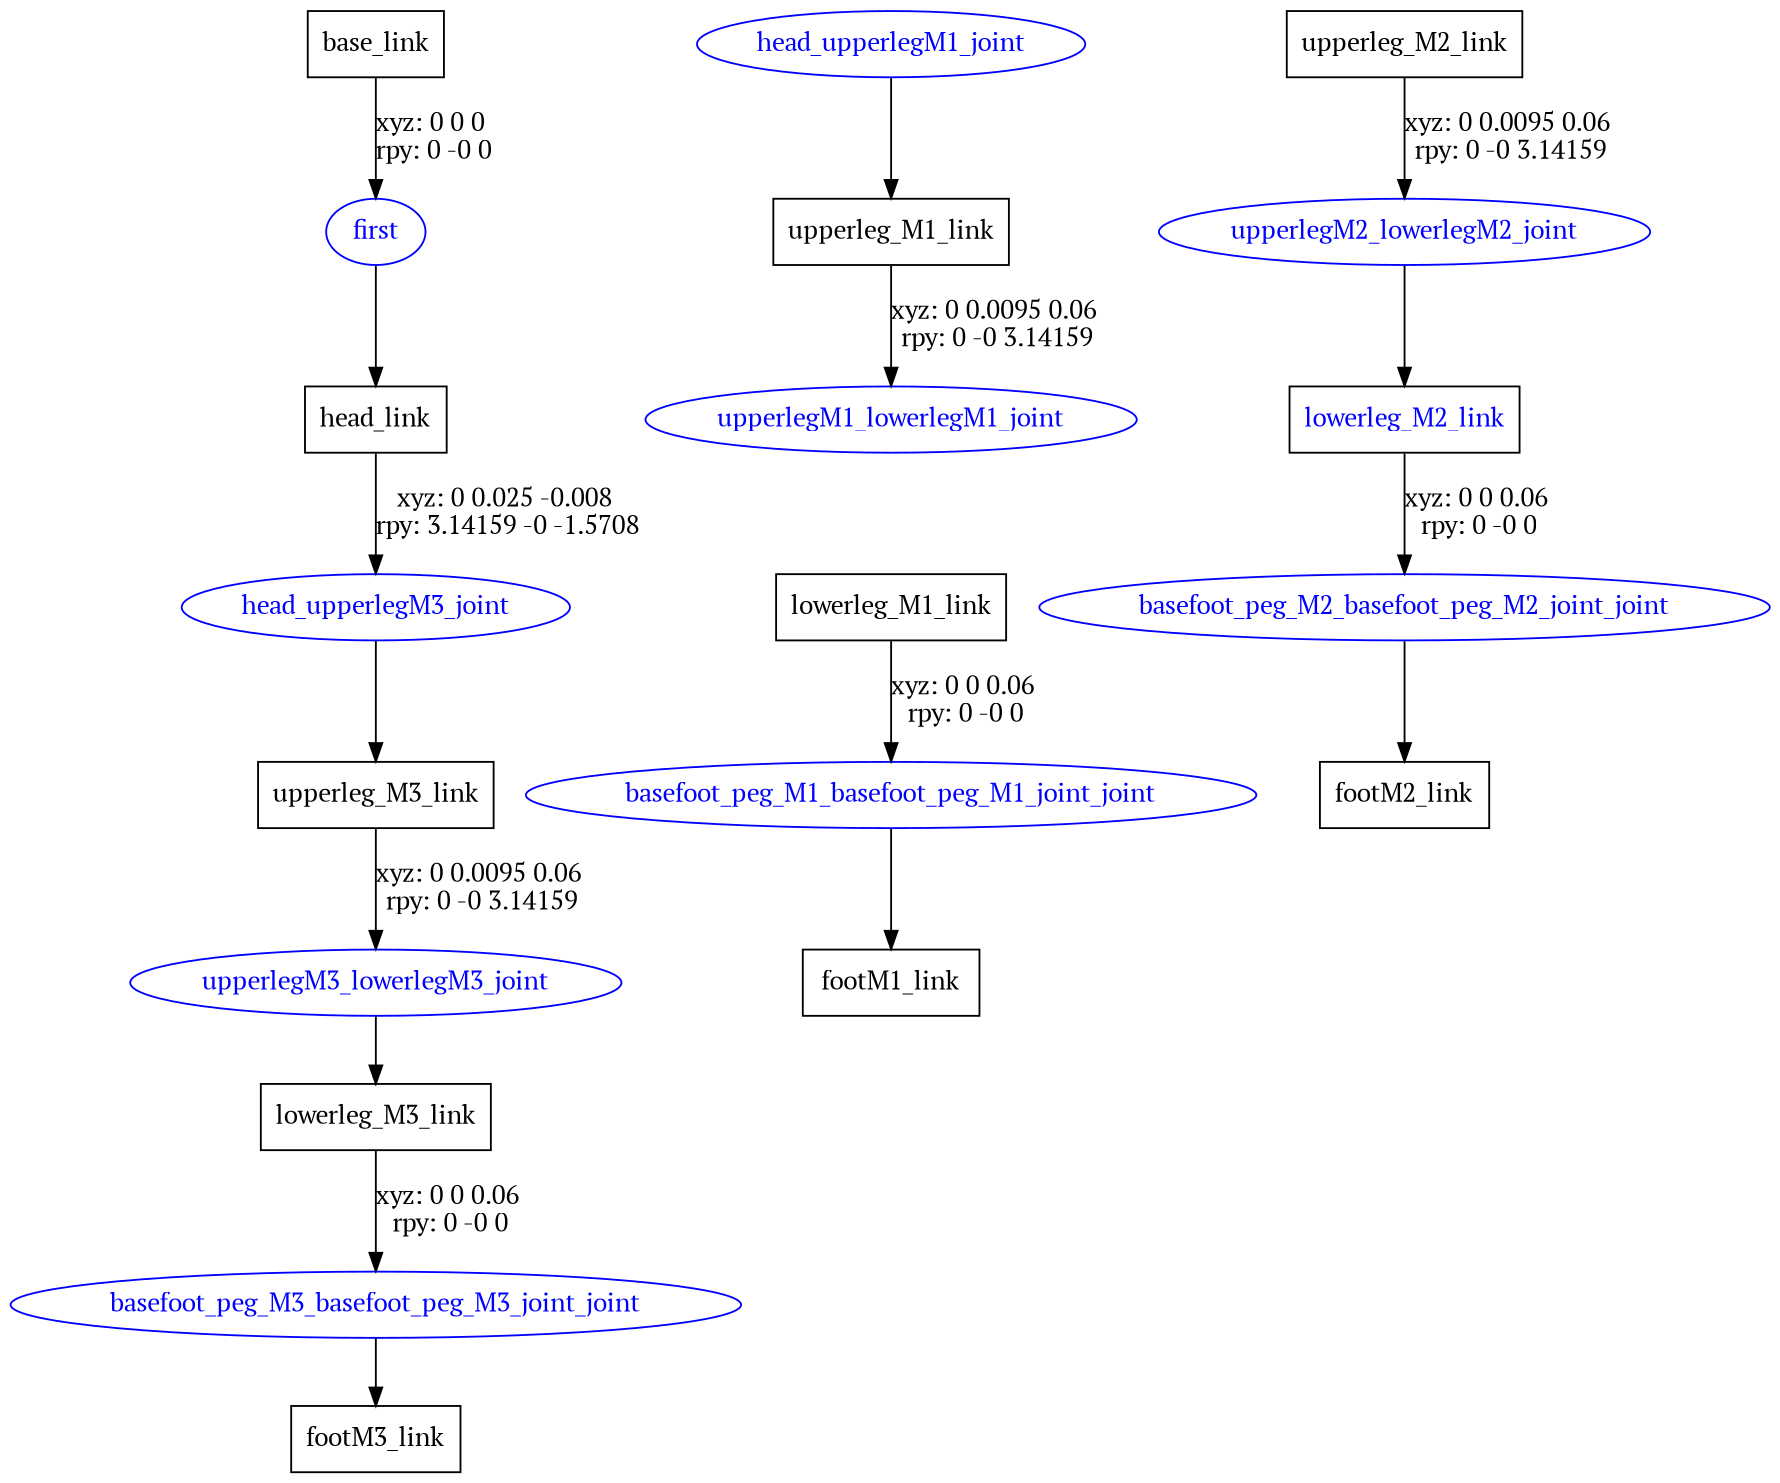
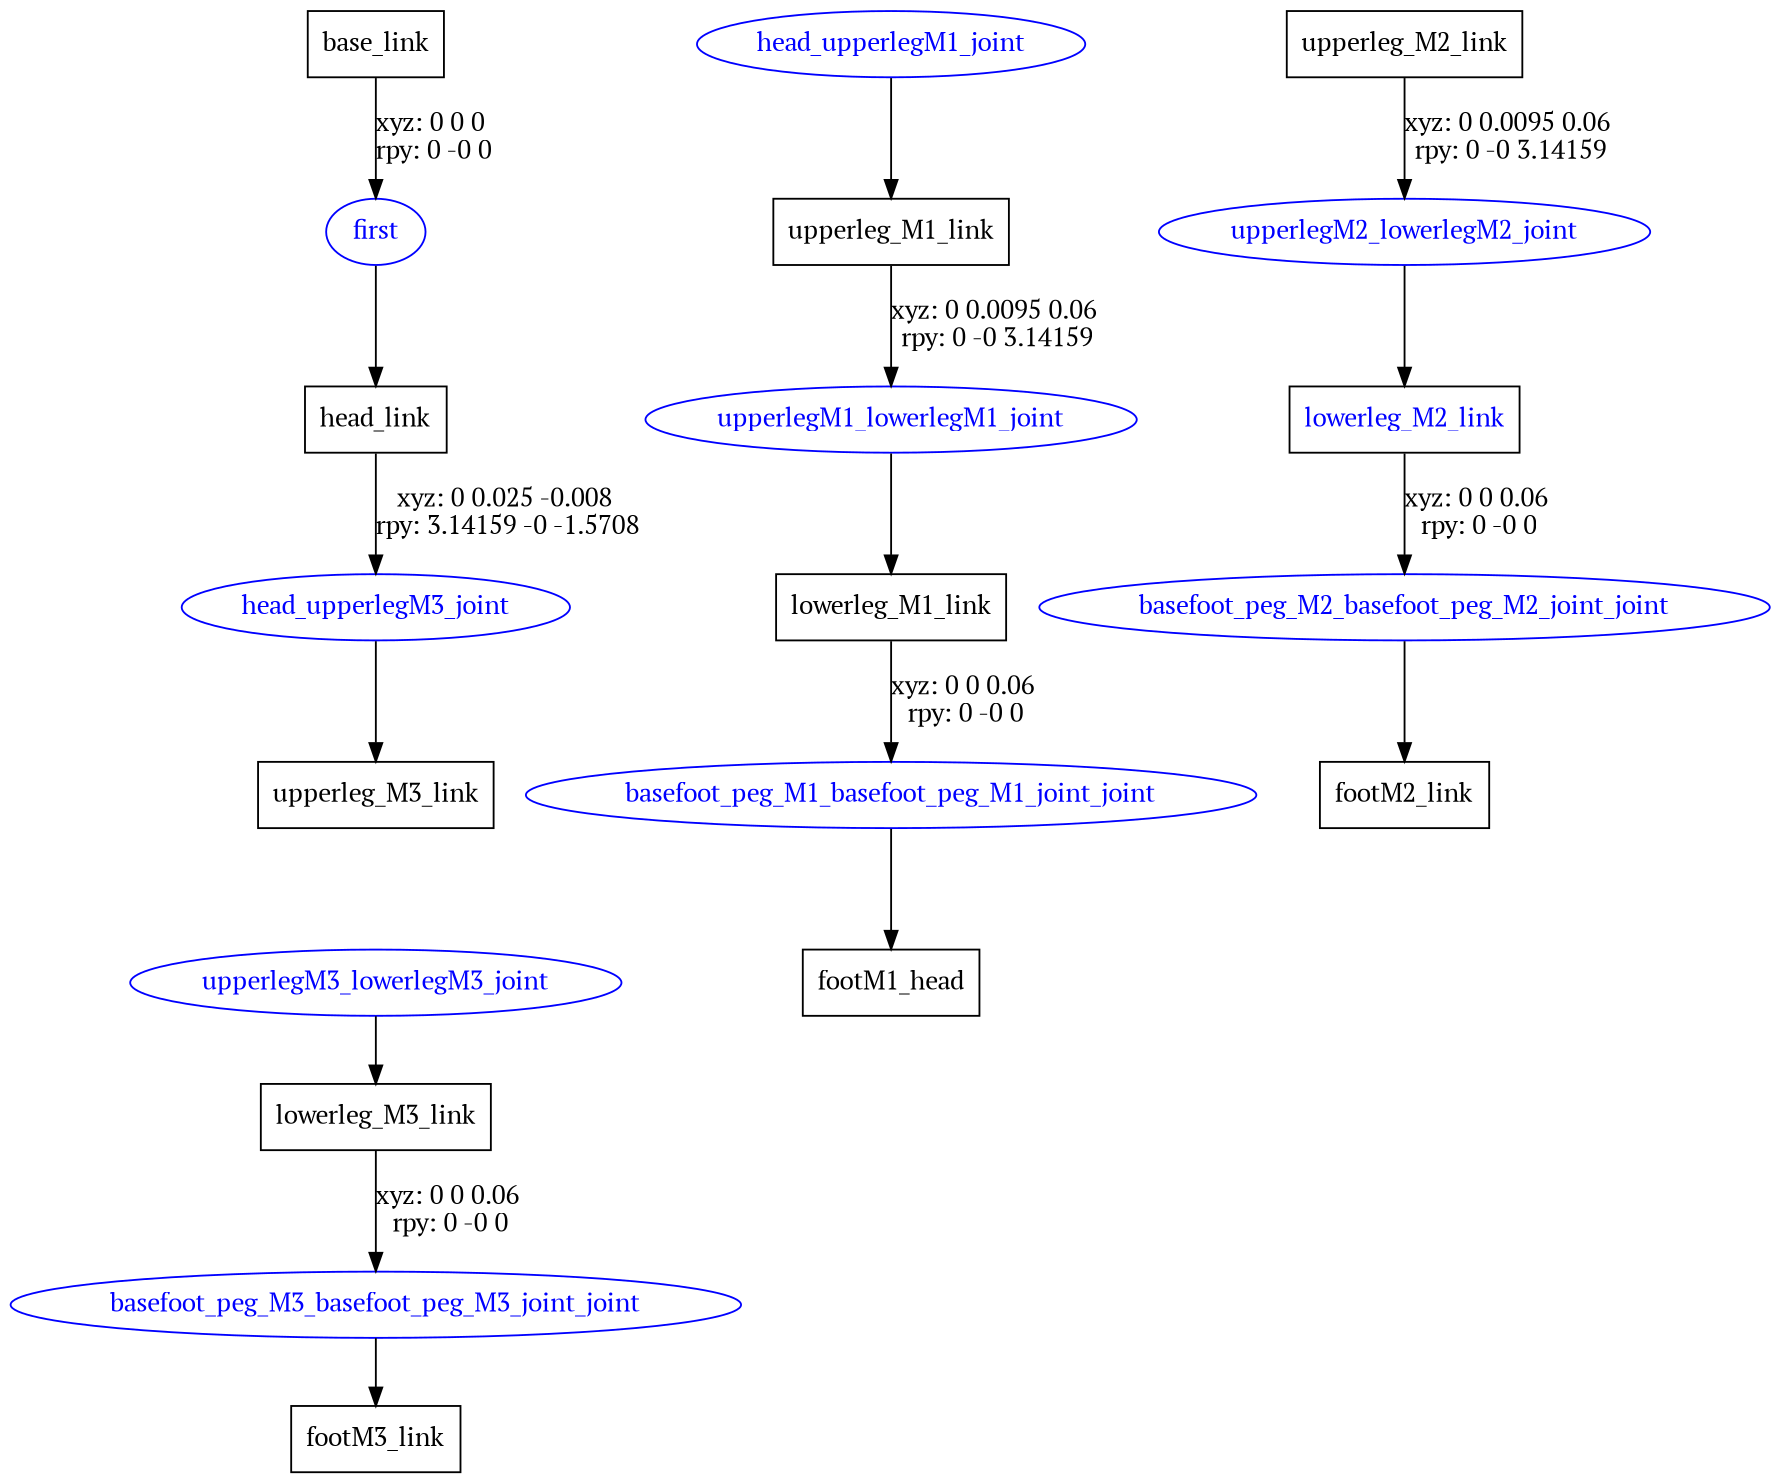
  digraph {
    fontname="PT Serif"
    node [fontname="PT Serif" shape=box]
    edge [fontname="PT Serif"]
    n1 [label=base_link]
    first [color=blue fontcolor=blue shape=ellipse]
    n3 [label=head_link]
    head_upperlegM3_joint [color=blue fontcolor=blue shape=ellipse]
    head_upperlegM1_joint [color=blue fontcolor=blue shape=ellipse]
    n6 [label=upperleg_M1_link]
    n7 [label=upperleg_M3_link]
    upperlegM1_lowerlegM1_joint [color=blue fontcolor=blue shape=ellipse]
    n9 [label=lowerleg_M1_link]
    basefoot_peg_M1_basefoot_peg_M1_joint_joint [color=blue fontcolor=blue shape=ellipse]
-   n11 [label=footM1_link]
+   n11 [label=footM1_head]
    n12 [label=upperleg_M2_link]
    upperlegM2_lowerlegM2_joint [color=blue fontcolor=blue shape=ellipse]
    n14 [fontcolor=blue label=lowerleg_M2_link]
    basefoot_peg_M2_basefoot_peg_M2_joint_joint [color=blue fontcolor=blue shape=ellipse]
    n16 [label=footM2_link]
    upperlegM3_lowerlegM3_joint [color=blue fontcolor=blue shape=ellipse]
    n18 [label=lowerleg_M3_link]
    basefoot_peg_M3_basefoot_peg_M3_joint_joint [color=blue fontcolor=blue shape=ellipse]
    n20 [label=footM3_link]
    n1 -> first [label="xyz: 0 0 0 \nrpy: 0 -0 0"]
    first -> n3
    n3 -> head_upperlegM3_joint [label="xyz: 0 0.025 -0.008 \nrpy: 3.14159 -0 -1.5708"]
    head_upperlegM3_joint -> n7
    head_upperlegM1_joint -> n6
    n6 -> upperlegM1_lowerlegM1_joint [label="xyz: 0 0.0095 0.06 \nrpy: 0 -0 3.14159"]
-   n7 -> upperlegM3_lowerlegM3_joint [label="xyz: 0 0.0095 0.06 \nrpy: 0 -0 3.14159"]
+   upperlegM1_lowerlegM1_joint -> n9
    n9 -> basefoot_peg_M1_basefoot_peg_M1_joint_joint [label="xyz: 0 0 0.06 \nrpy: 0 -0 0"]
    basefoot_peg_M1_basefoot_peg_M1_joint_joint -> n11
    n12 -> upperlegM2_lowerlegM2_joint [label="xyz: 0 0.0095 0.06 \nrpy: 0 -0 3.14159"]
    upperlegM2_lowerlegM2_joint -> n14
    n14 -> basefoot_peg_M2_basefoot_peg_M2_joint_joint [label="xyz: 0 0 0.06 \nrpy: 0 -0 0"]
    basefoot_peg_M2_basefoot_peg_M2_joint_joint -> n16
    upperlegM3_lowerlegM3_joint -> n18
    n18 -> basefoot_peg_M3_basefoot_peg_M3_joint_joint [label="xyz: 0 0 0.06 \nrpy: 0 -0 0"]
    basefoot_peg_M3_basefoot_peg_M3_joint_joint -> n20
  }
